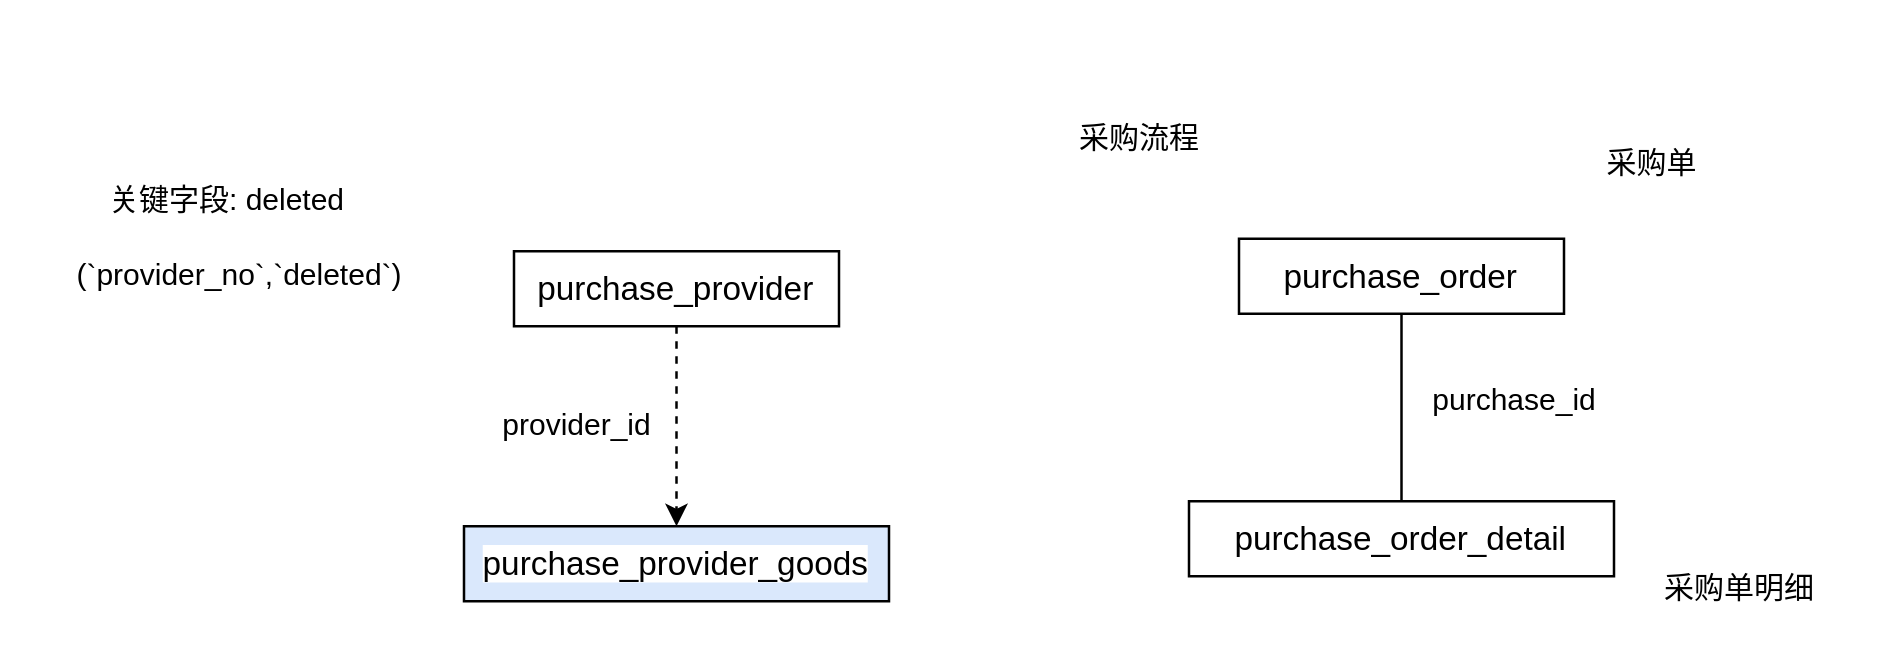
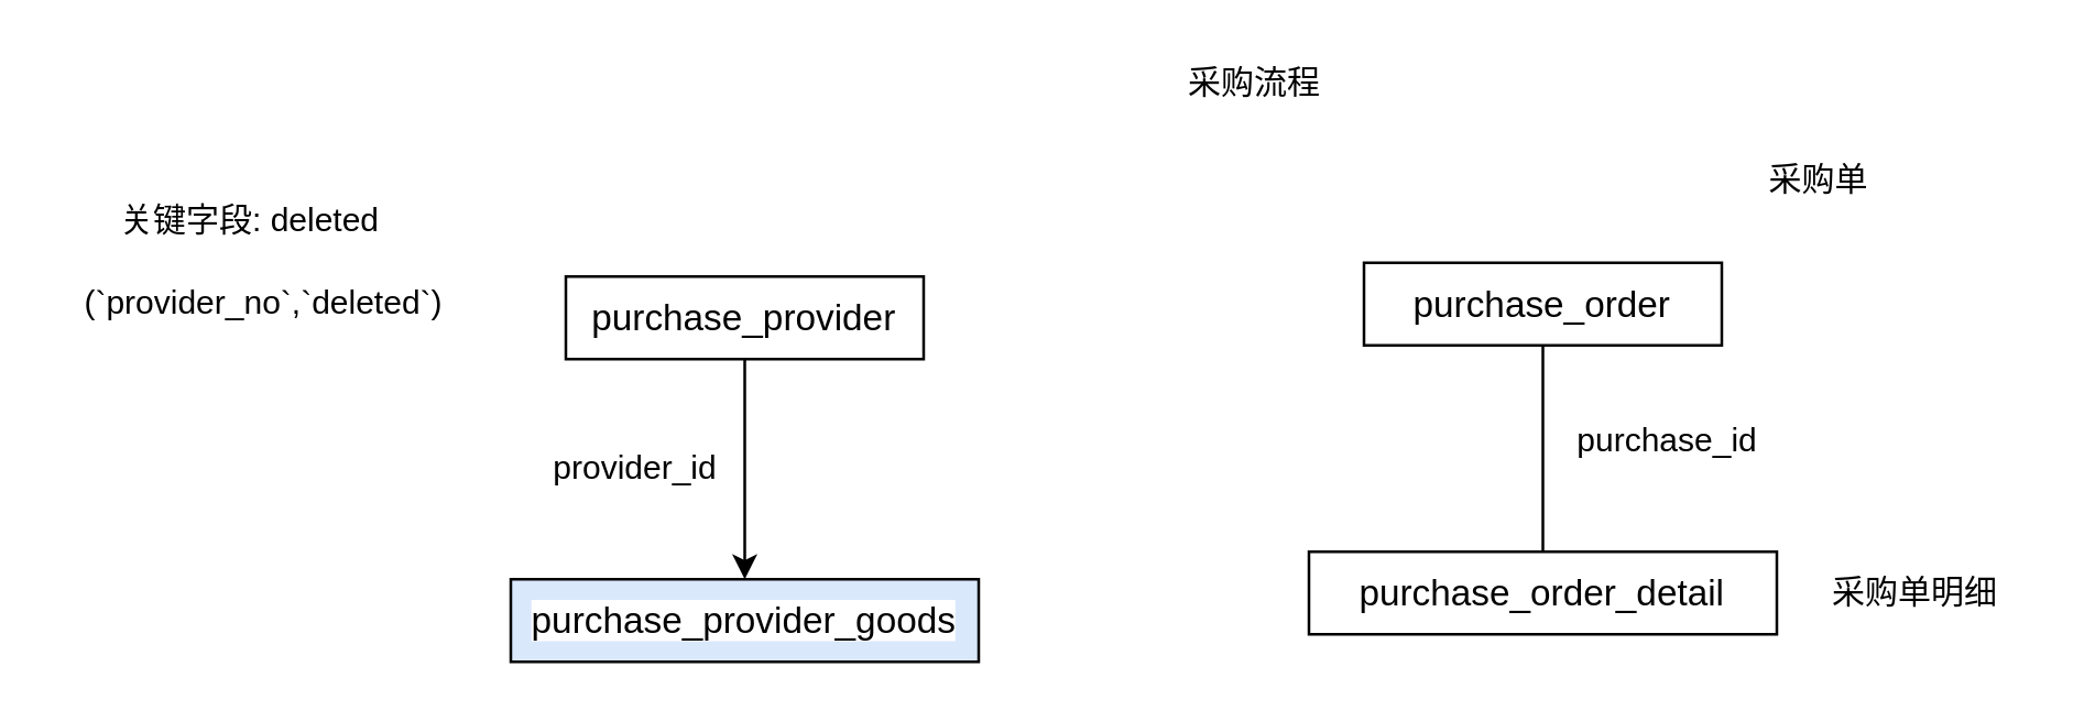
  <mxCell id="0" />
  <mxCell id="1" parent="0" />
- <mxCell id="2" value="采购流程" style="text;html=1;align=center;verticalAlign=middle;resizable=0;points=[];autosize=1;" parent="1" vertex="1"><mxGeometry x="425" y="45" width="60" height="20" as="geometry" /></mxCell>
- <mxCell id="3" style="edgeStyle=orthogonalEdgeStyle;rounded=0;orthogonalLoop=1;jettySize=auto;html=1;exitX=0.5;exitY=1;exitDx=0;exitDy=0;entryX=0.5;entryY=0;entryDx=0;entryDy=0;dashed=1;" parent="1" source="4" target="5" edge="1"><mxGeometry relative="1" as="geometry" /></mxCell>
+ <mxCell id="2" value="采购流程" style="text;html=1;align=center;verticalAlign=middle;resizable=0;points=[];autosize=1;" parent="1" vertex="1"><mxGeometry x="425" y="20" width="60" height="20" as="geometry" /></mxCell>
+ <mxCell id="3" style="edgeStyle=orthogonalEdgeStyle;rounded=0;orthogonalLoop=1;jettySize=auto;html=1;exitX=0.5;exitY=1;exitDx=0;exitDy=0;entryX=0.5;entryY=0;entryDx=0;entryDy=0;" parent="1" source="4" target="5" edge="1"><mxGeometry relative="1" as="geometry" /></mxCell>
  <mxCell id="4" value="&lt;span style=&quot;font-family: &amp;#34;arial&amp;#34; ; font-size: 13.333px ; text-align: left ; background-color: rgb(255 , 255 , 255)&quot;&gt;purchase_provider   &lt;/span&gt;" style="whiteSpace=wrap;html=1;" parent="1" vertex="1"><mxGeometry x="205" y="100" width="130" height="30" as="geometry" /></mxCell>
  <mxCell id="5" value="&lt;span style=&quot;font-family: &amp;#34;arial&amp;#34; ; font-size: 13.333px ; text-align: left ; background-color: rgb(255 , 255 , 255)&quot;&gt;purchase_provider_goods&lt;/span&gt;" style="whiteSpace=wrap;html=1;fillColor=#dae8fc;" parent="1" vertex="1"><mxGeometry x="185" y="210" width="170" height="30" as="geometry" /></mxCell>
  <mxCell id="6" value="provider_id" style="text;html=1;align=center;verticalAlign=middle;resizable=0;points=[];autosize=1;" parent="1" vertex="1"><mxGeometry x="195" y="160" width="70" height="20" as="geometry" /></mxCell>
  <mxCell id="7" value="(`provider_no`,`deleted`)" style="text;html=1;align=center;verticalAlign=middle;resizable=0;points=[];autosize=1;" parent="1" vertex="1"><mxGeometry x="20" y="100" width="150" height="20" as="geometry" /></mxCell>
  <mxCell id="8" value="关键字段: deleted" style="text;html=1;align=center;verticalAlign=middle;resizable=0;points=[];autosize=1;" parent="1" vertex="1"><mxGeometry x="35" y="70" width="110" height="20" as="geometry" /></mxCell>
  <mxCell id="9" style="edgeStyle=orthogonalEdgeStyle;rounded=0;orthogonalLoop=1;jettySize=auto;html=1;exitX=0.5;exitY=1;exitDx=0;exitDy=0;entryX=0.5;entryY=0;entryDx=0;entryDy=0;endArrow=none;" parent="1" source="10" target="12" edge="1"><mxGeometry relative="1" as="geometry" /></mxCell>
  <mxCell id="10" value="&lt;span style=&quot;font-family: &amp;#34;arial&amp;#34; ; font-size: 13.333px ; text-align: left ; background-color: rgb(255 , 255 , 255)&quot;&gt;purchase_order&lt;/span&gt;" style="whiteSpace=wrap;html=1;" parent="1" vertex="1"><mxGeometry x="495" y="95" width="130" height="30" as="geometry" /></mxCell>
  <mxCell id="11" value="采购单" style="text;html=1;align=center;verticalAlign=middle;resizable=0;points=[];autosize=1;" parent="1" vertex="1"><mxGeometry x="635" y="55" width="50" height="20" as="geometry" /></mxCell>
  <mxCell id="12" value="&lt;span style=&quot;font-family: &amp;#34;arial&amp;#34; ; font-size: 13.333px ; text-align: left ; background-color: rgb(255 , 255 , 255)&quot;&gt;purchase_order_detail  &lt;/span&gt;" style="whiteSpace=wrap;html=1;" parent="1" vertex="1"><mxGeometry x="475" y="200" width="170" height="30" as="geometry" /></mxCell>
- <mxCell id="13" value="采购单明细" style="text;html=1;align=center;verticalAlign=middle;resizable=0;points=[];autosize=1;" parent="1" vertex="1"><mxGeometry x="655" y="225" width="80" height="20" as="geometry" /></mxCell>
+ <mxCell id="13" value="采购单明细" style="text;html=1;align=center;verticalAlign=middle;resizable=0;points=[];autosize=1;" parent="1" vertex="1"><mxGeometry x="655" y="205" width="80" height="20" as="geometry" /></mxCell>
  <mxCell id="14" value="purchase_id" style="text;html=1;align=center;verticalAlign=middle;resizable=0;points=[];autosize=1;" parent="1" vertex="1"><mxGeometry x="565" y="150" width="80" height="20" as="geometry" /></mxCell>
